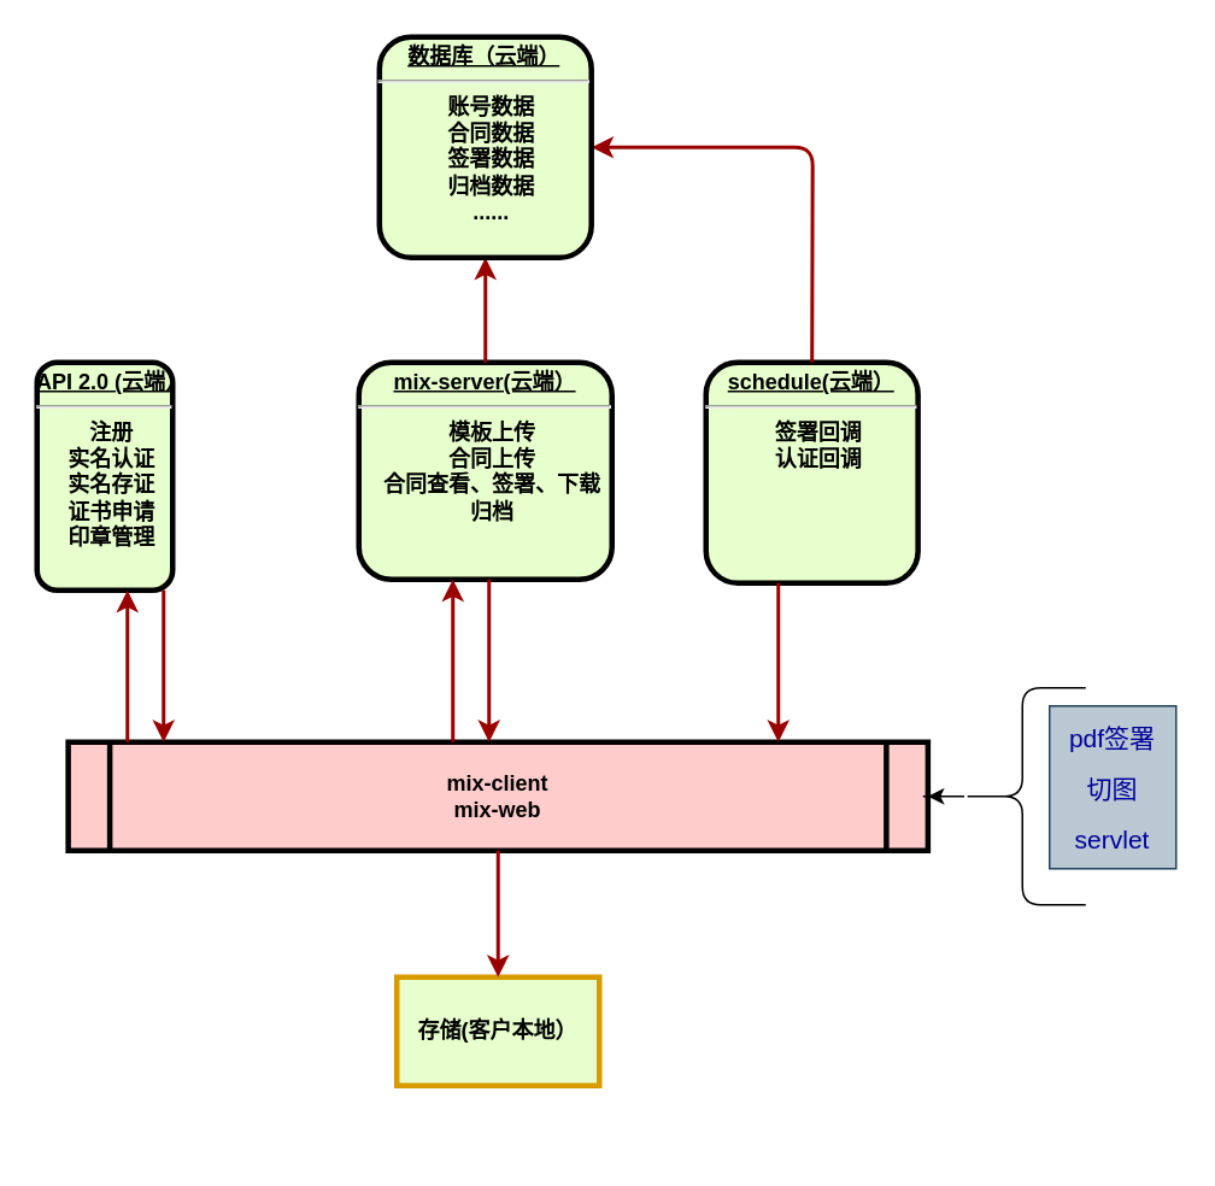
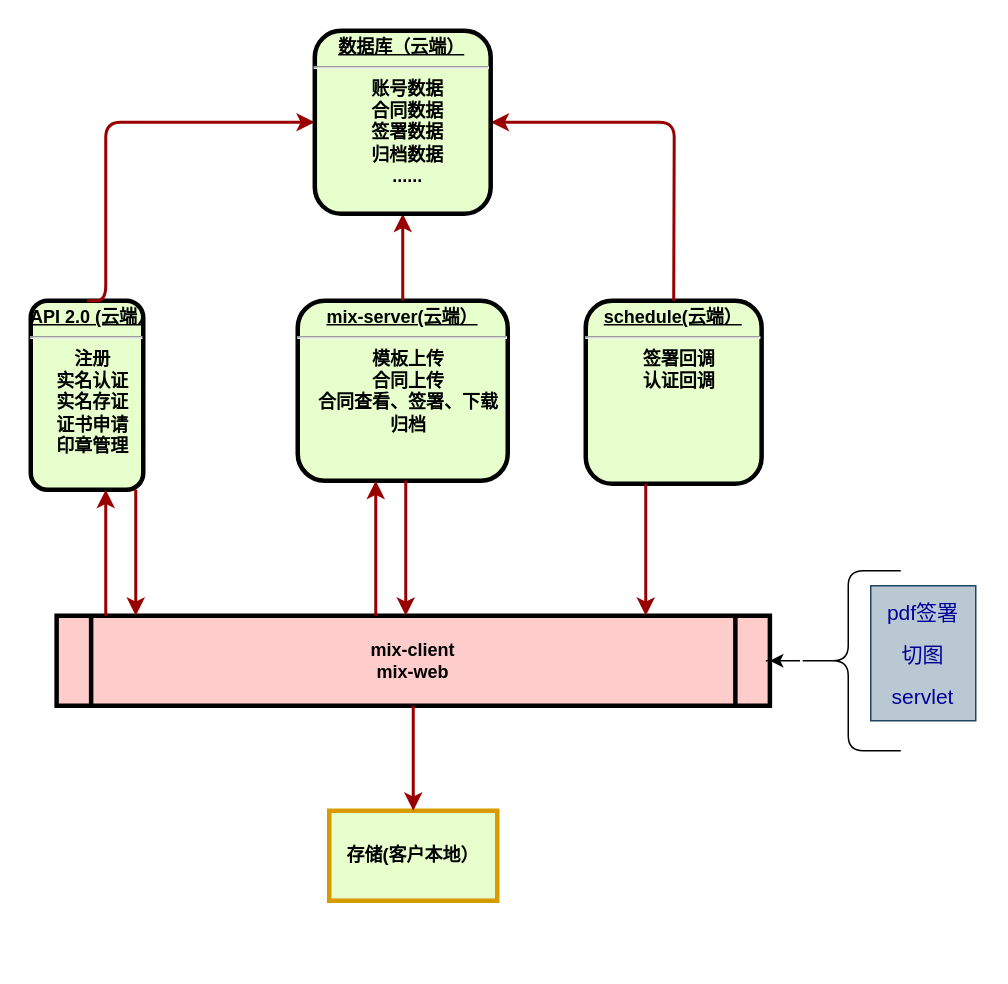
  <mxCell id="0" />
  <mxCell id="1" parent="0" />
  <mxCell id="2" value="&lt;p style=&quot;margin: 0px ; margin-top: 4px ; text-align: center ; text-decoration: underline&quot;&gt;&lt;strong&gt;API 2.0 (云端）&lt;/strong&gt;&lt;/p&gt;&lt;hr&gt;&lt;p style=&quot;margin: 0px ; margin-left: 8px&quot;&gt;注册&lt;/p&gt;&lt;p style=&quot;margin: 0px ; margin-left: 8px&quot;&gt;实名认证&lt;/p&gt;&lt;p style=&quot;margin: 0px ; margin-left: 8px&quot;&gt;实名存证&lt;/p&gt;&lt;p style=&quot;margin: 0px ; margin-left: 8px&quot;&gt;证书申请&lt;/p&gt;&lt;p style=&quot;margin: 0px ; margin-left: 8px&quot;&gt;印章管理&lt;/p&gt;" style="verticalAlign=middle;align=center;overflow=fill;fontSize=12;fontFamily=Helvetica;html=1;rounded=1;fontStyle=1;strokeWidth=3;fillColor=#E6FFCC" parent="1" vertex="1"><mxGeometry x="20" y="200" width="75" height="126" as="geometry" /></mxCell>
  <mxCell id="3" value="mix-client&#10;mix-web" style="shape=process;whiteSpace=wrap;align=center;verticalAlign=middle;size=0.048;fontStyle=1;strokeWidth=3;fillColor=#FFCCCC" parent="1" vertex="1"><mxGeometry x="37.25" y="410" width="475.5" height="60" as="geometry" /></mxCell>
  <mxCell id="4" value="&lt;p style=&quot;margin: 0px ; margin-top: 4px ; text-align: center ; text-decoration: underline&quot;&gt;mix-server(云端）&lt;/p&gt;&lt;hr&gt;&lt;p style=&quot;margin: 0px ; margin-left: 8px&quot;&gt;模板上传&lt;/p&gt;&lt;p style=&quot;margin: 0px ; margin-left: 8px&quot;&gt;合同上传&lt;/p&gt;&lt;p style=&quot;margin: 0px ; margin-left: 8px&quot;&gt;合同查看、签署、下载&lt;/p&gt;&lt;p style=&quot;margin: 0px ; margin-left: 8px&quot;&gt;归档&lt;/p&gt;" style="verticalAlign=middle;align=center;overflow=fill;fontSize=12;fontFamily=Helvetica;html=1;rounded=1;fontStyle=1;strokeWidth=3;fillColor=#E6FFCC" parent="1" vertex="1"><mxGeometry x="197.99" y="200" width="140" height="120" as="geometry" /></mxCell>
  <mxCell id="5" value="&lt;p style=&quot;margin: 0px ; margin-top: 4px ; text-align: center ; text-decoration: underline&quot;&gt;&lt;strong&gt;schedule(云端）&lt;/strong&gt;&lt;/p&gt;&lt;hr&gt;&lt;p style=&quot;margin: 0px ; margin-left: 8px&quot;&gt;签署回调&lt;/p&gt;&lt;p style=&quot;margin: 0px ; margin-left: 8px&quot;&gt;认证回调&lt;/p&gt;" style="verticalAlign=middle;align=center;overflow=fill;fontSize=12;fontFamily=Helvetica;html=1;rounded=1;fontStyle=1;strokeWidth=3;fillColor=#E6FFCC" parent="1" vertex="1"><mxGeometry x="390" y="200" width="117.25" height="122" as="geometry" /></mxCell>
  <mxCell id="6" value="存储(客户本地）" style="whiteSpace=wrap;align=center;verticalAlign=middle;fontStyle=1;strokeWidth=3;fillColor=#e6ffcc;strokeColor=#d79b00;" parent="1" vertex="1"><mxGeometry x="219" y="540" width="112" height="60" as="geometry" /></mxCell>
  <mxCell id="7" value="" style="edgeStyle=elbowEdgeStyle;elbow=horizontal;strokeColor=#990000;strokeWidth=2" parent="1" source="3" target="2" edge="1"><mxGeometry width="100" height="100" relative="1" as="geometry"><mxPoint x="-140" y="560" as="sourcePoint" /><mxPoint x="-40" y="460" as="targetPoint" /><Array as="points"><mxPoint x="70" y="400" /></Array></mxGeometry></mxCell>
  <mxCell id="8" value="" style="edgeStyle=elbowEdgeStyle;elbow=horizontal;strokeColor=#990000;strokeWidth=2" parent="1" source="2" target="3" edge="1"><mxGeometry width="100" height="100" relative="1" as="geometry"><mxPoint x="-140" y="530" as="sourcePoint" /><mxPoint x="-40" y="430" as="targetPoint" /><Array as="points"><mxPoint x="90" y="390" /></Array></mxGeometry></mxCell>
  <mxCell id="9" value="" style="edgeStyle=elbowEdgeStyle;elbow=horizontal;strokeColor=#990000;strokeWidth=2" parent="1" source="3" target="4" edge="1"><mxGeometry width="100" height="100" relative="1" as="geometry"><mxPoint x="190" y="400" as="sourcePoint" /><mxPoint x="290" y="300" as="targetPoint" /><Array as="points"><mxPoint x="250" y="340" /></Array></mxGeometry></mxCell>
  <mxCell id="10" value="" style="edgeStyle=elbowEdgeStyle;elbow=horizontal;strokeColor=#990000;strokeWidth=2" parent="1" source="4" target="3" edge="1"><mxGeometry width="100" height="100" relative="1" as="geometry"><mxPoint x="160" y="400" as="sourcePoint" /><mxPoint x="260" y="300" as="targetPoint" /><Array as="points"><mxPoint x="270" y="350" /></Array></mxGeometry></mxCell>
  <mxCell id="11" value="" style="edgeStyle=elbowEdgeStyle;elbow=horizontal;strokeColor=#990000;strokeWidth=2" parent="1" source="5" target="3" edge="1"><mxGeometry width="100" height="100" relative="1" as="geometry"><mxPoint x="380" y="410" as="sourcePoint" /><mxPoint x="320" y="280" as="targetPoint" /><Array as="points"><mxPoint x="430" y="360" /><mxPoint x="380" y="390" /></Array></mxGeometry></mxCell>
  <mxCell id="12" value="" style="edgeStyle=elbowEdgeStyle;elbow=horizontal;strokeColor=#990000;strokeWidth=2;exitX=0.5;exitY=1;exitDx=0;exitDy=0;entryX=0.5;entryY=0;entryDx=0;entryDy=0;" edge="1" parent="1" source="3" target="6"><mxGeometry width="100" height="100" relative="1" as="geometry"><mxPoint x="400" y="510" as="sourcePoint" /><mxPoint x="400" y="654" as="targetPoint" /><Array as="points"><mxPoint x="275" y="540" /><mxPoint x="350" y="634" /></Array></mxGeometry></mxCell>
+ <mxCell id="13" value="" style="edgeStyle=elbowEdgeStyle;elbow=horizontal;strokeColor=#990000;strokeWidth=2;exitX=0.5;exitY=0;exitDx=0;exitDy=0;entryX=0;entryY=0.5;entryDx=0;entryDy=0;" edge="1" parent="1" source="2" target="16"><mxGeometry width="100" height="100" relative="1" as="geometry"><mxPoint x="100" y="148" as="sourcePoint" /><mxPoint x="200" y="10" as="targetPoint" /><Array as="points"><mxPoint x="70" y="110" /></Array></mxGeometry></mxCell>
  <mxCell id="14" value="" style="edgeStyle=elbowEdgeStyle;elbow=horizontal;strokeColor=#990000;strokeWidth=2;entryX=1;entryY=0.5;entryDx=0;entryDy=0;exitX=0.5;exitY=0;exitDx=0;exitDy=0;" edge="1" parent="1" source="5" target="16"><mxGeometry width="100" height="100" relative="1" as="geometry"><mxPoint x="470" y="160" as="sourcePoint" /><mxPoint x="313" y="80" as="targetPoint" /><Array as="points"><mxPoint x="449" y="130" /></Array></mxGeometry></mxCell>
  <mxCell id="15" value="" style="edgeStyle=elbowEdgeStyle;elbow=horizontal;strokeColor=#990000;strokeWidth=2;exitX=0.5;exitY=0;exitDx=0;exitDy=0;entryX=0.5;entryY=1;entryDx=0;entryDy=0;" edge="1" parent="1" source="4" target="16"><mxGeometry width="100" height="100" relative="1" as="geometry"><mxPoint x="370" y="210" as="sourcePoint" /><mxPoint x="268" y="110" as="targetPoint" /><Array as="points" /></mxGeometry></mxCell>
  <mxCell id="16" value="&lt;p style=&quot;margin: 0px ; margin-top: 4px ; text-align: center ; text-decoration: underline&quot;&gt;数据库（云端）&lt;/p&gt;&lt;hr&gt;&lt;p style=&quot;margin: 0px ; margin-left: 8px&quot;&gt;账号数据&lt;/p&gt;&lt;p style=&quot;margin: 0px ; margin-left: 8px&quot;&gt;合同数据&lt;/p&gt;&lt;p style=&quot;margin: 0px ; margin-left: 8px&quot;&gt;签署数据&lt;/p&gt;&lt;p style=&quot;margin: 0px ; margin-left: 8px&quot;&gt;归档数据&lt;/p&gt;&lt;p style=&quot;margin: 0px ; margin-left: 8px&quot;&gt;......&lt;/p&gt;" style="verticalAlign=middle;align=center;overflow=fill;fontSize=12;fontFamily=Helvetica;html=1;rounded=1;fontStyle=1;strokeWidth=3;fillColor=#E6FFCC" vertex="1" parent="1"><mxGeometry x="209.37" y="20" width="117.25" height="122" as="geometry" /></mxCell>
  <mxCell id="17" style="edgeStyle=orthogonalEdgeStyle;rounded=0;orthogonalLoop=1;jettySize=auto;html=1;entryX=1;entryY=0.5;entryDx=0;entryDy=0;" edge="1" parent="1" source="18" target="3"><mxGeometry relative="1" as="geometry" /></mxCell>
  <mxCell id="18" value="" style="shape=curlyBracket;whiteSpace=wrap;html=1;rounded=1;" vertex="1" parent="1"><mxGeometry x="530" y="380" width="70" height="120" as="geometry" /></mxCell>
  <mxCell id="19" value="&lt;font color=&quot;#000099&quot; style=&quot;line-height: 200% ; font-size: 14px&quot;&gt;pdf签署&lt;br&gt;切图&lt;br&gt;servlet&lt;/font&gt;" style="text;html=1;strokeColor=#23445d;fillColor=#bac8d3;align=center;verticalAlign=middle;whiteSpace=wrap;rounded=0;" vertex="1" parent="1"><mxGeometry x="580" y="390" width="70" height="90" as="geometry" /></mxCell>
